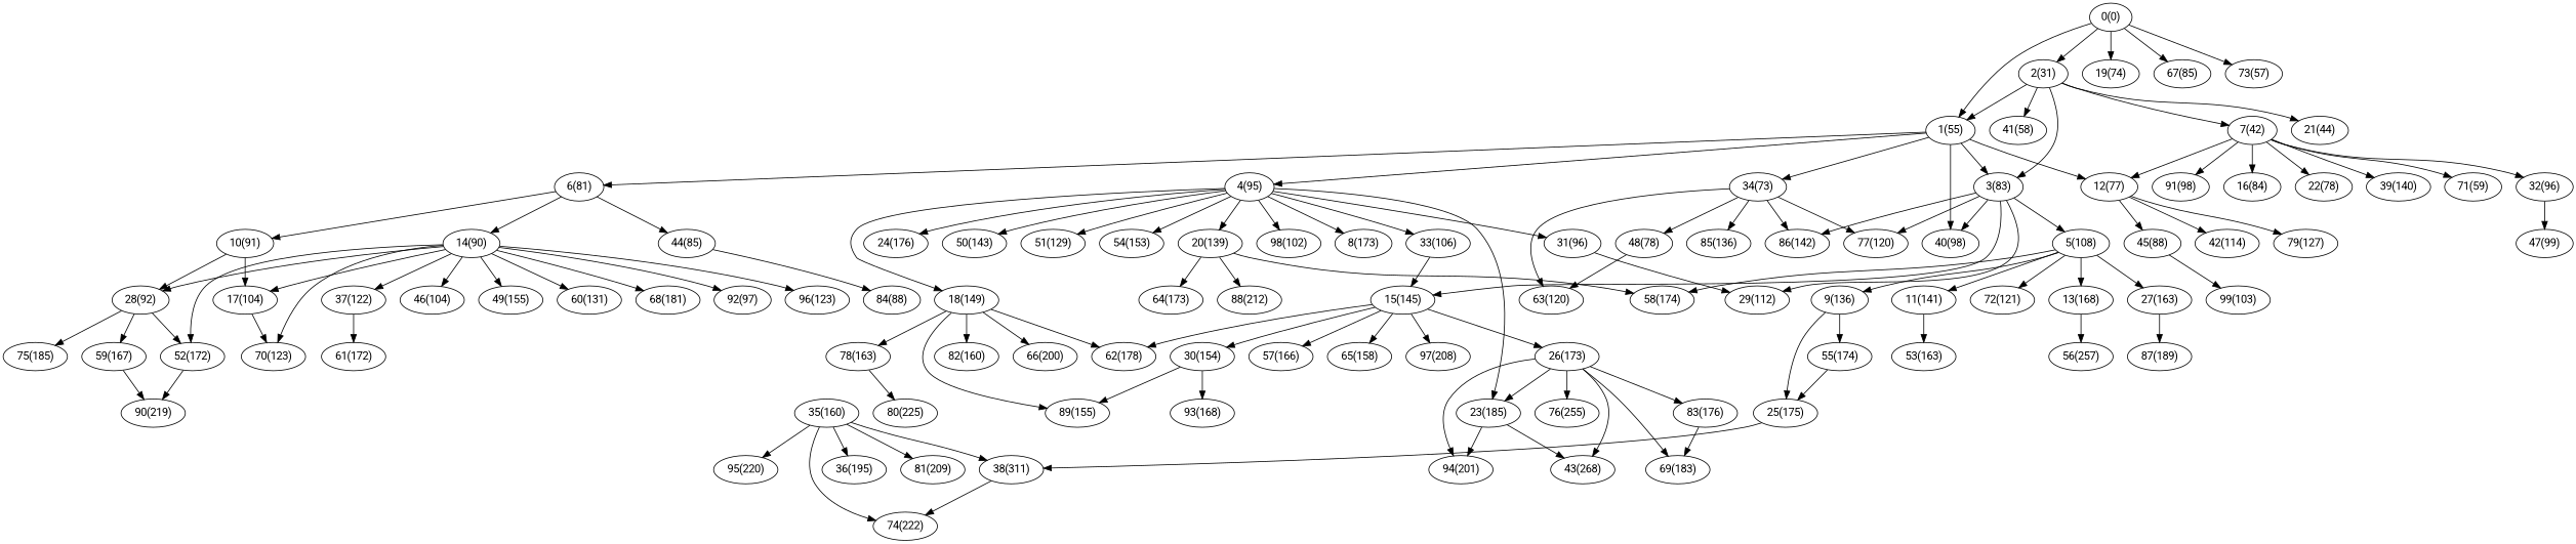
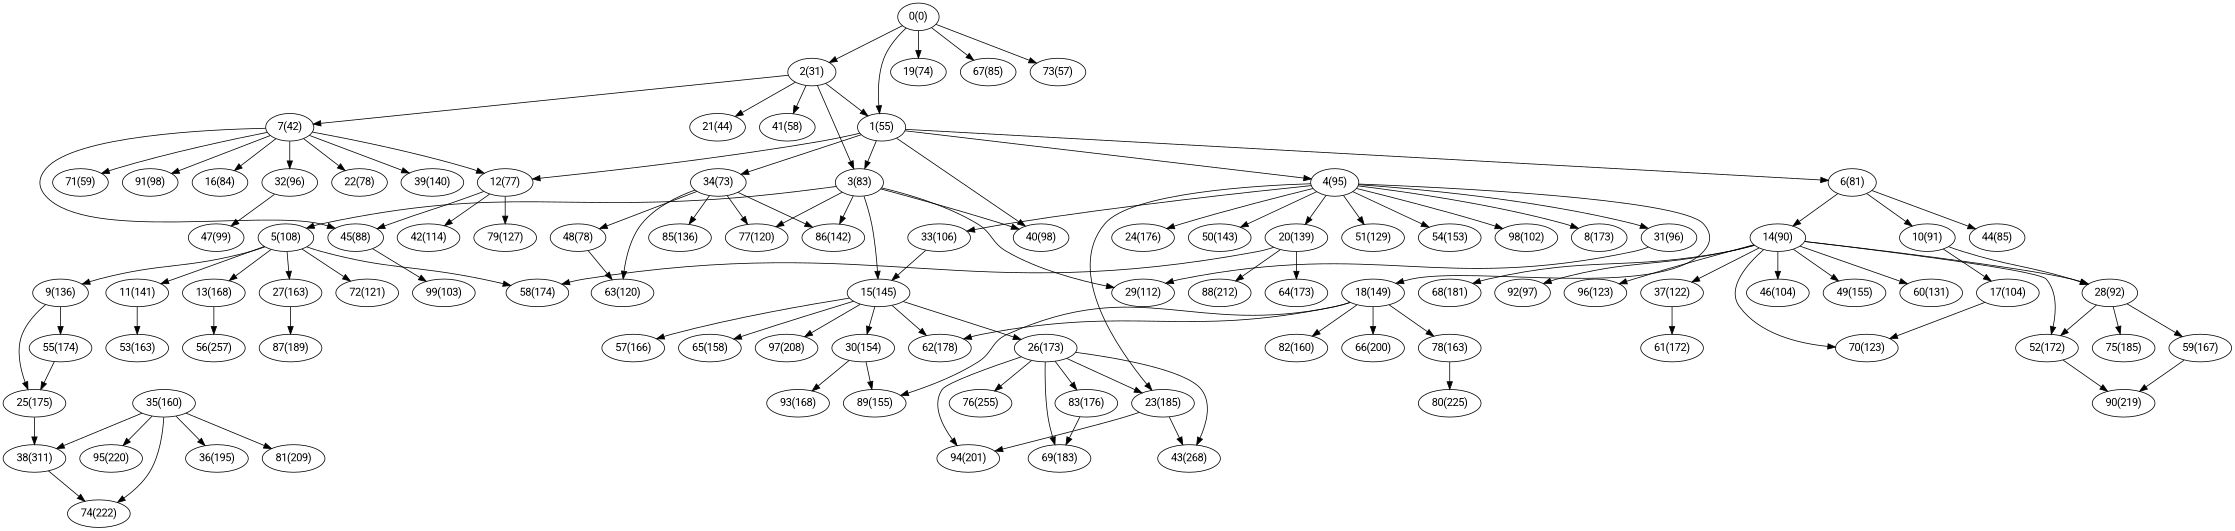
  digraph {
    fontname=Roboto
    node [fontname=Roboto]
    edge [fontname=Roboto]
    n1 [label="0(0)"]
    n2 [label="1(55)"]
    n3 [label="2(31)"]
    n4 [label="19(74)"]
    n5 [label="67(85)"]
    n6 [label="73(57)"]
    n7 [label="3(83)"]
    n8 [label="4(95)"]
    n9 [label="6(81)"]
    n10 [label="12(77)"]
    n11 [label="34(73)"]
    n12 [label="40(98)"]
    n13 [label="7(42)"]
    n14 [label="21(44)"]
    n15 [label="41(58)"]
    n16 [label="5(108)"]
    n17 [label="15(145)"]
    n18 [label="29(112)"]
    n19 [label="77(120)"]
    n20 [label="86(142)"]
    n21 [label="8(173)"]
    n22 [label="18(149)"]
    n23 [label="20(139)"]
    n24 [label="23(185)"]
    n25 [label="24(176)"]
    n26 [label="31(96)"]
    n27 [label="33(106)"]
    n28 [label="50(143)"]
    n29 [label="51(129)"]
    n30 [label="54(153)"]
    n31 [label="98(102)"]
    n32 [label="10(91)"]
    n33 [label="14(90)"]
    n34 [label="44(85)"]
    n35 [label="45(88)"]
    n36 [label="42(114)"]
    n37 [label="79(127)"]
    n38 [label="48(78)"]
    n39 [label="63(120)"]
    n40 [label="85(136)"]
    n41 [label="16(84)"]
    n42 [label="22(78)"]
    n43 [label="32(96)"]
    n44 [label="39(140)"]
    n45 [label="71(59)"]
    n46 [label="91(98)"]
    n47 [label="9(136)"]
    n48 [label="11(141)"]
    n49 [label="13(168)"]
    n50 [label="27(163)"]
    n51 [label="58(174)"]
    n52 [label="72(121)"]
    n53 [label="26(173)"]
    n54 [label="30(154)"]
    n55 [label="57(166)"]
    n56 [label="62(178)"]
    n57 [label="65(158)"]
    n58 [label="97(208)"]
    n59 [label="66(200)"]
    n60 [label="78(163)"]
    n61 [label="82(160)"]
    n62 [label="89(155)"]
    n63 [label="64(173)"]
    n64 [label="88(212)"]
    n65 [label="43(268)"]
    n66 [label="94(201)"]
    n67 [label="25(175)"]
    n68 [label="55(174)"]
    n69 [label="53(163)"]
    n70 [label="56(257)"]
    n71 [label="87(189)"]
    n72 [label="17(104)"]
    n73 [label="28(92)"]
    n74 [label="37(122)"]
    n75 [label="46(104)"]
    n76 [label="49(155)"]
    n77 [label="52(172)"]
    n78 [label="60(131)"]
    n79 [label="68(181)"]
    n80 [label="70(123)"]
    n81 [label="92(97)"]
    n82 [label="96(123)"]
-   n83 [label="84(88)"]
    n84 [label="47(99)"]
    n85 [label="99(103)"]
    n86 [label="38(311)"]
    n87 [label="35(160)"]
    n88 [label="36(195)"]
    n89 [label="74(222)"]
    n90 [label="81(209)"]
    n91 [label="95(220)"]
    n92 [label="59(167)"]
    n93 [label="75(185)"]
    n94 [label="61(172)"]
    n95 [label="90(219)"]
    n96 [label="69(183)"]
    n97 [label="76(255)"]
    n98 [label="83(176)"]
    n99 [label="93(168)"]
    n100 [label="80(225)"]
    n1 -> n2
    n1 -> n3
    n1 -> n4
    n1 -> n5
    n1 -> n6
    n2 -> n7
    n2 -> n8
    n2 -> n9
    n2 -> n10
    n2 -> n11
    n2 -> n12
    n3 -> n2
    n3 -> n7
    n3 -> n13
    n3 -> n14
    n3 -> n15
    n7 -> n12
    n7 -> n16
    n7 -> n17
    n7 -> n18
    n7 -> n19
    n7 -> n20
    n8 -> n21
    n8 -> n22
    n8 -> n23
    n8 -> n24
    n8 -> n25
    n8 -> n26
    n8 -> n27
    n8 -> n28
    n8 -> n29
    n8 -> n30
    n8 -> n31
    n9 -> n32
    n9 -> n33
    n9 -> n34
    n10 -> n35
    n10 -> n36
    n10 -> n37
    n11 -> n19
    n11 -> n20
    n11 -> n38
    n11 -> n39
    n11 -> n40
    n13 -> n10
+   n13 -> n35
    n13 -> n41
    n13 -> n42
    n13 -> n43
    n13 -> n44
    n13 -> n45
    n13 -> n46
    n16 -> n47
    n16 -> n48
    n16 -> n49
    n16 -> n50
    n16 -> n51
    n16 -> n52
    n17 -> n53
    n17 -> n54
    n17 -> n55
    n17 -> n56
    n17 -> n57
    n17 -> n58
    n22 -> n56
    n22 -> n59
    n22 -> n60
    n22 -> n61
    n22 -> n62
    n23 -> n51
    n23 -> n63
    n23 -> n64
    n24 -> n65
    n24 -> n66
    n26 -> n18
    n27 -> n17
    n32 -> n72
    n32 -> n73
-   n33 -> n72
    n33 -> n73
    n33 -> n74
    n33 -> n75
    n33 -> n76
    n33 -> n77
    n33 -> n78
    n33 -> n79
    n33 -> n80
    n33 -> n81
    n33 -> n82
-   n34 -> n83
    n35 -> n85
    n38 -> n39
    n43 -> n84
    n47 -> n67
    n47 -> n68
    n48 -> n69
    n49 -> n70
    n50 -> n71
    n53 -> n24
    n53 -> n65
    n53 -> n66
    n53 -> n96
    n53 -> n97
    n53 -> n98
    n54 -> n62
    n54 -> n99
    n60 -> n100
    n67 -> n86
    n68 -> n67
    n72 -> n80
    n73 -> n77
    n73 -> n92
    n73 -> n93
    n74 -> n94
    n77 -> n95
    n86 -> n89
    n87 -> n86
    n87 -> n88
    n87 -> n89
    n87 -> n90
    n87 -> n91
    n92 -> n95
    n98 -> n96
  }
